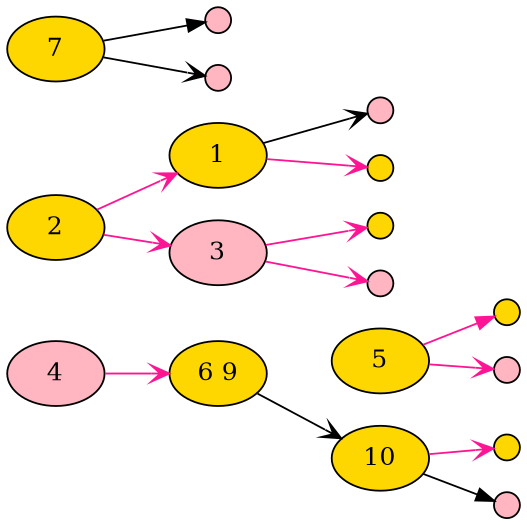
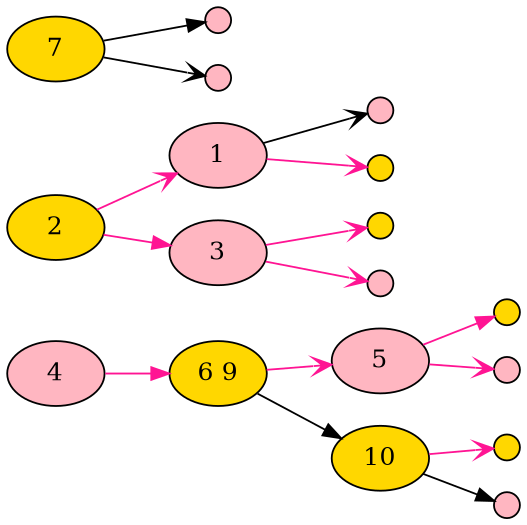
  digraph {
    rankdir=LR
    node [fillcolor=lightpink style=filled shape=point]
    edge [arrowhead=vee color=deeppink]
    n1 [label=4 shape=""]
    n2 [fillcolor=gold label="6 9" shape=""]
    n3 [fillcolor=gold label=2 shape=""]
-   n4 [fillcolor=gold label=1 shape=""]
+   n4 [label=1 shape=""]
    n5 [label=3 shape=""]
-   n6 [fillcolor=gold label=5 shape=""]
+   n6 [label=5 shape=""]
    n7 [fillcolor=gold label=10 shape=""]
    3 [width=0.2]
    4 [fillcolor=gold width=0.2]
    6 [fillcolor=gold width=0.2]
    7 [width=0.2]
    10 [fillcolor=gold width=0.2]
    11 [width=0.2]
    n14 [fillcolor=gold label=7 shape=""]
    13 [width=0.2]
    14 [width=0.2]
    16 [fillcolor=gold width=0.2]
    17 [width=0.2]
-   n1 -> n2
-   n2 -> n7 [color=black]
+   n1 -> n2 [arrowhead=normal]
+   n2 -> n6
+   n2 -> n7 [arrowhead=normal color=black]
    n3 -> n4
-   n3 -> n5
+   n3 -> n5 [arrowhead=normal]
    n4 -> 3 [color=black]
    n4 -> 4
    n5 -> 6
    n5 -> 7
    n6 -> 10 [arrowhead=normal]
    n6 -> 11
    n7 -> 16
    n7 -> 17 [arrowhead=normal color=black]
    n14 -> 13 [arrowhead=normal color=black]
    n14 -> 14 [color=black]
  }
